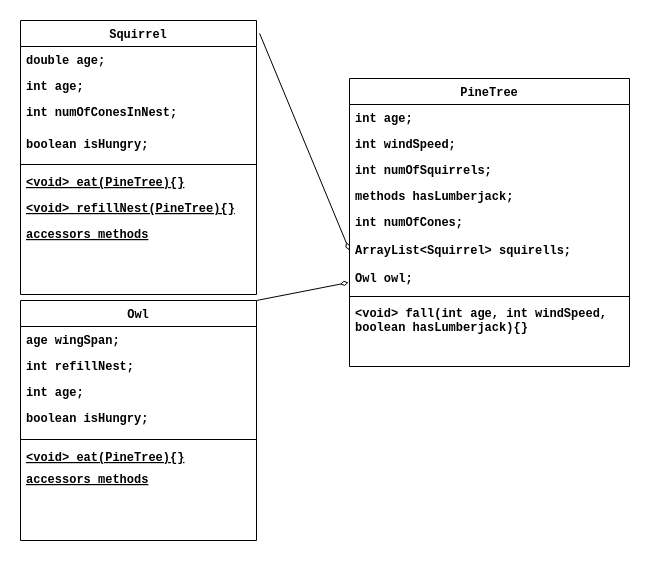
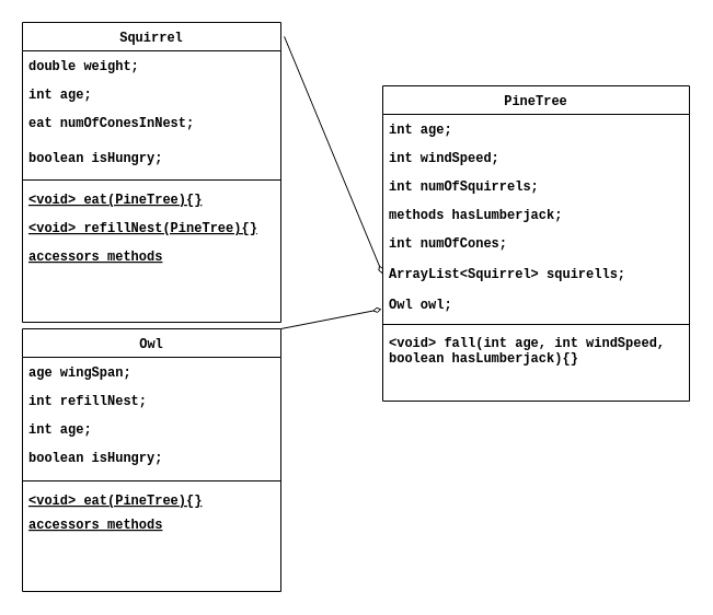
  <mxCell id="0" />
  <mxCell id="1" parent="0" />
  <mxCell id="2" value="Squirrel" style="swimlane;fontStyle=1;align=center;verticalAlign=top;childLayout=stackLayout;horizontal=1;startSize=26;horizontalStack=0;resizeParent=1;resizeLast=0;collapsible=1;marginBottom=0;rounded=0;shadow=0;strokeWidth=1;fontFamily=Courier New;" parent="1" vertex="1"><mxGeometry x="20" y="20" width="236" height="274" as="geometry"><mxRectangle x="130" y="380" width="160" height="26" as="alternateBounds" /></mxGeometry></mxCell>
- <mxCell id="3" value="double age;" style="text;align=left;verticalAlign=top;spacingLeft=4;spacingRight=4;overflow=hidden;rotatable=0;points=[[0,0.5],[1,0.5]];portConstraint=eastwest;fontFamily=Courier New;fontStyle=1" parent="2" vertex="1"><mxGeometry y="26" width="236" height="26" as="geometry" /></mxCell>
+ <mxCell id="3" value="double weight;" style="text;align=left;verticalAlign=top;spacingLeft=4;spacingRight=4;overflow=hidden;rotatable=0;points=[[0,0.5],[1,0.5]];portConstraint=eastwest;fontFamily=Courier New;fontStyle=1" parent="2" vertex="1"><mxGeometry y="26" width="236" height="26" as="geometry" /></mxCell>
  <mxCell id="4" value="int age;" style="text;align=left;verticalAlign=top;spacingLeft=4;spacingRight=4;overflow=hidden;rotatable=0;points=[[0,0.5],[1,0.5]];portConstraint=eastwest;fontFamily=Courier New;fontStyle=1" parent="2" vertex="1"><mxGeometry y="52" width="236" height="26" as="geometry" /></mxCell>
- <mxCell id="5" value="int numOfConesInNest;" style="text;align=left;verticalAlign=top;spacingLeft=4;spacingRight=4;overflow=hidden;rotatable=0;points=[[0,0.5],[1,0.5]];portConstraint=eastwest;rounded=0;shadow=0;html=0;fontFamily=Courier New;fontStyle=1" parent="2" vertex="1"><mxGeometry y="78" width="236" height="32" as="geometry" /></mxCell>
+ <mxCell id="5" value="eat numOfConesInNest;" style="text;align=left;verticalAlign=top;spacingLeft=4;spacingRight=4;overflow=hidden;rotatable=0;points=[[0,0.5],[1,0.5]];portConstraint=eastwest;rounded=0;shadow=0;html=0;fontFamily=Courier New;fontStyle=1" parent="2" vertex="1"><mxGeometry y="78" width="236" height="32" as="geometry" /></mxCell>
  <mxCell id="6" value="boolean isHungry;" style="text;align=left;verticalAlign=top;spacingLeft=4;spacingRight=4;overflow=hidden;rotatable=0;points=[[0,0.5],[1,0.5]];portConstraint=eastwest;rounded=0;shadow=0;html=0;fontFamily=Courier New;fontStyle=1" parent="2" vertex="1"><mxGeometry y="110" width="236" height="30" as="geometry" /></mxCell>
  <mxCell id="7" value="" style="line;html=1;strokeWidth=1;align=left;verticalAlign=middle;spacingTop=-1;spacingLeft=3;spacingRight=3;rotatable=0;labelPosition=right;points=[];portConstraint=eastwest;fontFamily=Courier New;fontStyle=1" parent="2" vertex="1"><mxGeometry y="140" width="236" height="8" as="geometry" /></mxCell>
  <mxCell id="8" value="&lt;void&gt; eat(PineTree){}" style="text;align=left;verticalAlign=top;spacingLeft=4;spacingRight=4;overflow=hidden;rotatable=0;points=[[0,0.5],[1,0.5]];portConstraint=eastwest;fontStyle=5;fontFamily=Courier New;" parent="2" vertex="1"><mxGeometry y="148" width="236" height="26" as="geometry" /></mxCell>
  <mxCell id="9" value="&lt;void&gt; refillNest(PineTree){}" style="text;align=left;verticalAlign=top;spacingLeft=4;spacingRight=4;overflow=hidden;rotatable=0;points=[[0,0.5],[1,0.5]];portConstraint=eastwest;fontStyle=5;fontFamily=Courier New;" vertex="1" parent="2"><mxGeometry y="174" width="236" height="26" as="geometry" /></mxCell>
  <mxCell id="10" value="accessors methods" style="text;align=left;verticalAlign=top;spacingLeft=4;spacingRight=4;overflow=hidden;rotatable=0;points=[[0,0.5],[1,0.5]];portConstraint=eastwest;fontStyle=5;fontFamily=Courier New;" vertex="1" parent="2"><mxGeometry y="200" width="236" height="26" as="geometry" /></mxCell>
  <mxCell id="11" style="edgeStyle=none;rounded=0;orthogonalLoop=1;jettySize=auto;html=1;entryX=-0.003;entryY=0.881;entryDx=0;entryDy=0;entryPerimeter=0;exitX=1;exitY=0;exitDx=0;exitDy=0;endArrow=diamondThin;endFill=0;fontFamily=Courier New;fontStyle=1" parent="1" source="22" target="17" edge="1"><mxGeometry relative="1" as="geometry"><mxPoint x="326" y="300" as="sourcePoint" /><mxPoint x="424" y="125" as="targetPoint" /><Array as="points" /></mxGeometry></mxCell>
  <mxCell id="12" value="PineTree" style="swimlane;fontStyle=1;align=center;verticalAlign=top;childLayout=stackLayout;horizontal=1;startSize=26;horizontalStack=0;resizeParent=1;resizeLast=0;collapsible=1;marginBottom=0;rounded=0;shadow=0;strokeWidth=1;fontFamily=Courier New;" parent="1" vertex="1"><mxGeometry x="349" y="78" width="280" height="288" as="geometry"><mxRectangle x="420" y="120" width="160" height="26" as="alternateBounds" /></mxGeometry></mxCell>
  <mxCell id="13" value="int age;" style="text;align=left;verticalAlign=top;spacingLeft=4;spacingRight=4;overflow=hidden;rotatable=0;points=[[0,0.5],[1,0.5]];portConstraint=eastwest;fontFamily=Courier New;fontStyle=1" parent="12" vertex="1"><mxGeometry y="26" width="280" height="26" as="geometry" /></mxCell>
  <mxCell id="14" value="int windSpeed;" style="text;align=left;verticalAlign=top;spacingLeft=4;spacingRight=4;overflow=hidden;rotatable=0;points=[[0,0.5],[1,0.5]];portConstraint=eastwest;fontFamily=Courier New;fontStyle=1" parent="12" vertex="1"><mxGeometry y="52" width="280" height="26" as="geometry" /></mxCell>
  <mxCell id="15" value="int numOfSquirrels;" style="text;align=left;verticalAlign=top;spacingLeft=4;spacingRight=4;overflow=hidden;rotatable=0;points=[[0,0.5],[1,0.5]];portConstraint=eastwest;fontFamily=Courier New;fontStyle=1" vertex="1" parent="12"><mxGeometry y="78" width="280" height="26" as="geometry" /></mxCell>
  <mxCell id="16" value="methods hasLumberjack;" style="text;align=left;verticalAlign=top;spacingLeft=4;spacingRight=4;overflow=hidden;rotatable=0;points=[[0,0.5],[1,0.5]];portConstraint=eastwest;fontFamily=Courier New;fontStyle=1" parent="12" vertex="1"><mxGeometry y="104" width="280" height="26" as="geometry" /></mxCell>
  <mxCell id="17" value="int numOfCones;&#10;&#10;ArrayList&lt;Squirrel&gt; squirells;&#10;&#10;Owl owl;" style="text;align=left;verticalAlign=top;spacingLeft=4;spacingRight=4;overflow=hidden;rotatable=0;points=[[0,0.5],[1,0.5]];portConstraint=eastwest;rounded=0;shadow=0;html=0;fontFamily=Courier New;fontStyle=1" parent="12" vertex="1"><mxGeometry y="130" width="280" height="84" as="geometry" /></mxCell>
  <mxCell id="18" value="" style="line;html=1;strokeWidth=1;align=left;verticalAlign=middle;spacingTop=-1;spacingLeft=3;spacingRight=3;rotatable=0;labelPosition=right;points=[];portConstraint=eastwest;fontFamily=Courier New;fontStyle=1" parent="12" vertex="1"><mxGeometry y="214" width="280" height="8" as="geometry" /></mxCell>
  <mxCell id="19" value="&lt;void&gt; fall(int age, int windSpeed, boolean hasLumberjack){}" style="text;align=left;verticalAlign=top;spacingLeft=4;spacingRight=4;overflow=hidden;rotatable=0;points=[[0,0.5],[1,0.5]];portConstraint=eastwest;fontFamily=Courier New;fontStyle=1;whiteSpace=wrap;" parent="12" vertex="1"><mxGeometry y="222" width="280" height="51" as="geometry" /></mxCell>
  <mxCell id="20" style="edgeStyle=none;rounded=0;orthogonalLoop=1;jettySize=auto;html=1;exitX=0;exitY=0.5;exitDx=0;exitDy=0;fontFamily=Courier New;fontStyle=1" parent="12" edge="1"><mxGeometry relative="1" as="geometry"><mxPoint y="65" as="sourcePoint" /><mxPoint y="65" as="targetPoint" /></mxGeometry></mxCell>
  <mxCell id="21" value="" style="endArrow=diamondThin;html=1;rounded=0;entryX=0;entryY=0.5;entryDx=0;entryDy=0;exitX=1.013;exitY=0.047;exitDx=0;exitDy=0;exitPerimeter=0;fontFamily=Courier New;endFill=0;fontStyle=1;fontSize=11;" parent="1" source="2" target="17" edge="1"><mxGeometry width="50" height="50" relative="1" as="geometry"><mxPoint x="196" y="290" as="sourcePoint" /><mxPoint x="246" y="240" as="targetPoint" /><Array as="points" /></mxGeometry></mxCell>
  <mxCell id="22" value="Owl" style="swimlane;fontStyle=1;align=center;verticalAlign=top;childLayout=stackLayout;horizontal=1;startSize=26;horizontalStack=0;resizeParent=1;resizeLast=0;collapsible=1;marginBottom=0;rounded=0;shadow=0;strokeWidth=1;fontFamily=Courier New;" parent="1" vertex="1"><mxGeometry x="20" y="300" width="236" height="240" as="geometry"><mxRectangle x="130" y="380" width="160" height="26" as="alternateBounds" /></mxGeometry></mxCell>
  <mxCell id="23" value="age wingSpan;" style="text;align=left;verticalAlign=top;spacingLeft=4;spacingRight=4;overflow=hidden;rotatable=0;points=[[0,0.5],[1,0.5]];portConstraint=eastwest;fontFamily=Courier New;fontStyle=1" parent="22" vertex="1"><mxGeometry y="26" width="236" height="26" as="geometry" /></mxCell>
  <mxCell id="24" value="int refillNest;" style="text;align=left;verticalAlign=top;spacingLeft=4;spacingRight=4;overflow=hidden;rotatable=0;points=[[0,0.5],[1,0.5]];portConstraint=eastwest;fontFamily=Courier New;fontStyle=1" parent="22" vertex="1"><mxGeometry y="52" width="236" height="26" as="geometry" /></mxCell>
  <mxCell id="25" value="int age;" style="text;align=left;verticalAlign=top;spacingLeft=4;spacingRight=4;overflow=hidden;rotatable=0;points=[[0,0.5],[1,0.5]];portConstraint=eastwest;fontFamily=Courier New;fontStyle=1" parent="22" vertex="1"><mxGeometry y="78" width="236" height="26" as="geometry" /></mxCell>
  <mxCell id="26" value="boolean isHungry;" style="text;align=left;verticalAlign=top;spacingLeft=4;spacingRight=4;overflow=hidden;rotatable=0;points=[[0,0.5],[1,0.5]];portConstraint=eastwest;rounded=0;shadow=0;html=0;fontFamily=Courier New;fontStyle=1" parent="22" vertex="1"><mxGeometry y="104" width="236" height="31" as="geometry" /></mxCell>
  <mxCell id="27" value="" style="line;html=1;strokeWidth=1;align=left;verticalAlign=middle;spacingTop=-1;spacingLeft=3;spacingRight=3;rotatable=0;labelPosition=right;points=[];portConstraint=eastwest;fontFamily=Courier New;fontStyle=1" parent="22" vertex="1"><mxGeometry y="135" width="236" height="8" as="geometry" /></mxCell>
  <mxCell id="28" value="&lt;void&gt; eat(PineTree){}" style="text;align=left;verticalAlign=top;spacingLeft=4;spacingRight=4;overflow=hidden;rotatable=0;points=[[0,0.5],[1,0.5]];portConstraint=eastwest;fontStyle=5;fontFamily=Courier New;" parent="22" vertex="1"><mxGeometry y="143" width="236" height="22" as="geometry" /></mxCell>
  <mxCell id="29" value="accessors methods" style="text;align=left;verticalAlign=top;spacingLeft=4;spacingRight=4;overflow=hidden;rotatable=0;points=[[0,0.5],[1,0.5]];portConstraint=eastwest;fontStyle=5;fontFamily=Courier New;" vertex="1" parent="22"><mxGeometry y="165" width="236" height="26" as="geometry" /></mxCell>
